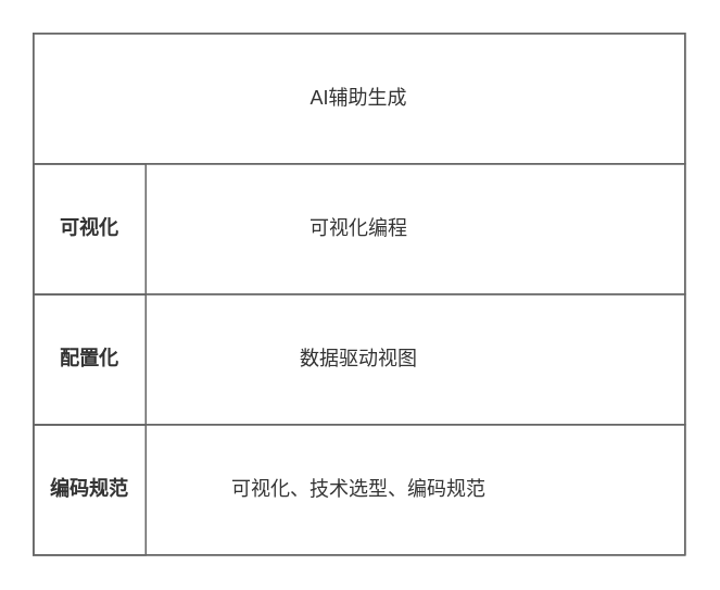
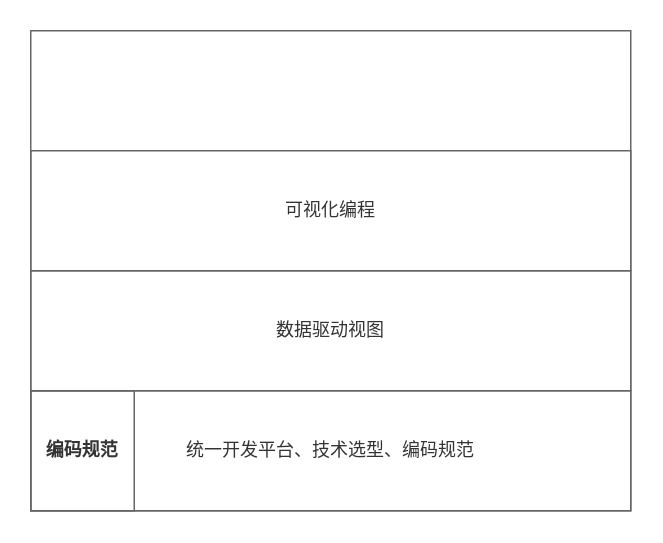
  <mxCell id="0" />
  <mxCell id="1" parent="0" />
  <mxCell id="2" value="" style="rounded=0;whiteSpace=wrap;html=1;strokeColor=#666666;fillColor=none;glass=0;shadow=0;textShadow=0;fontStyle=1;fontColor=#333333;" parent="1" vertex="1"><mxGeometry x="20" y="20" width="400" height="320" as="geometry" /></mxCell>
- <mxCell id="3" value="AI辅助生成" style="rounded=0;whiteSpace=wrap;html=1;strokeColor=#666666;fillColor=none;glass=0;shadow=0;textShadow=0;fontStyle=0;fontColor=#333333;" parent="1" vertex="1"><mxGeometry x="20" y="20" width="400" height="80" as="geometry" /></mxCell>
  <mxCell id="4" value="可视化编程" style="rounded=0;whiteSpace=wrap;html=1;strokeColor=#666666;fillColor=none;glass=0;shadow=0;textShadow=0;fontStyle=0;fontColor=#333333;" parent="1" vertex="1"><mxGeometry x="20" y="100" width="400" height="80" as="geometry" /></mxCell>
  <mxCell id="5" value="数据驱动视图" style="rounded=0;whiteSpace=wrap;html=1;strokeColor=#666666;fillColor=none;glass=0;shadow=0;textShadow=0;fontStyle=0;fontColor=#333333;" parent="1" vertex="1"><mxGeometry x="20" y="180" width="400" height="80" as="geometry" /></mxCell>
- <mxCell id="6" value="可视化、技术选型、编码规范" style="rounded=0;whiteSpace=wrap;html=1;strokeColor=#666666;fillColor=none;glass=0;shadow=0;textShadow=0;fontStyle=0;fontColor=#333333;" parent="1" vertex="1"><mxGeometry x="20" y="260" width="400" height="80" as="geometry" /></mxCell>
+ <mxCell id="6" value="统一开发平台、技术选型、编码规范" style="rounded=0;whiteSpace=wrap;html=1;strokeColor=#666666;fillColor=none;glass=0;shadow=0;textShadow=0;fontStyle=0;fontColor=#333333;" parent="1" vertex="1"><mxGeometry x="20" y="260" width="400" height="80" as="geometry" /></mxCell>
  <mxCell id="7" value="编码规范" style="rounded=0;whiteSpace=wrap;html=1;strokeColor=#666666;fillColor=none;glass=0;shadow=0;textShadow=0;fontStyle=1;fontColor=#333333;" parent="1" vertex="1"><mxGeometry x="20" y="260" width="69" height="80" as="geometry" /></mxCell>
- <mxCell id="8" value="配置化" style="rounded=0;whiteSpace=wrap;html=1;strokeColor=#666666;fillColor=none;glass=0;shadow=0;textShadow=0;fontStyle=1;fontColor=#333333;" parent="1" vertex="1"><mxGeometry x="20" y="180" width="69" height="80" as="geometry" /></mxCell>
- <mxCell id="9" value="可视化" style="rounded=0;whiteSpace=wrap;html=1;strokeColor=#666666;fillColor=none;glass=0;shadow=0;textShadow=0;fontStyle=1;fontColor=#333333;" parent="1" vertex="1"><mxGeometry x="20" y="100" width="69" height="80" as="geometry" /></mxCell>
